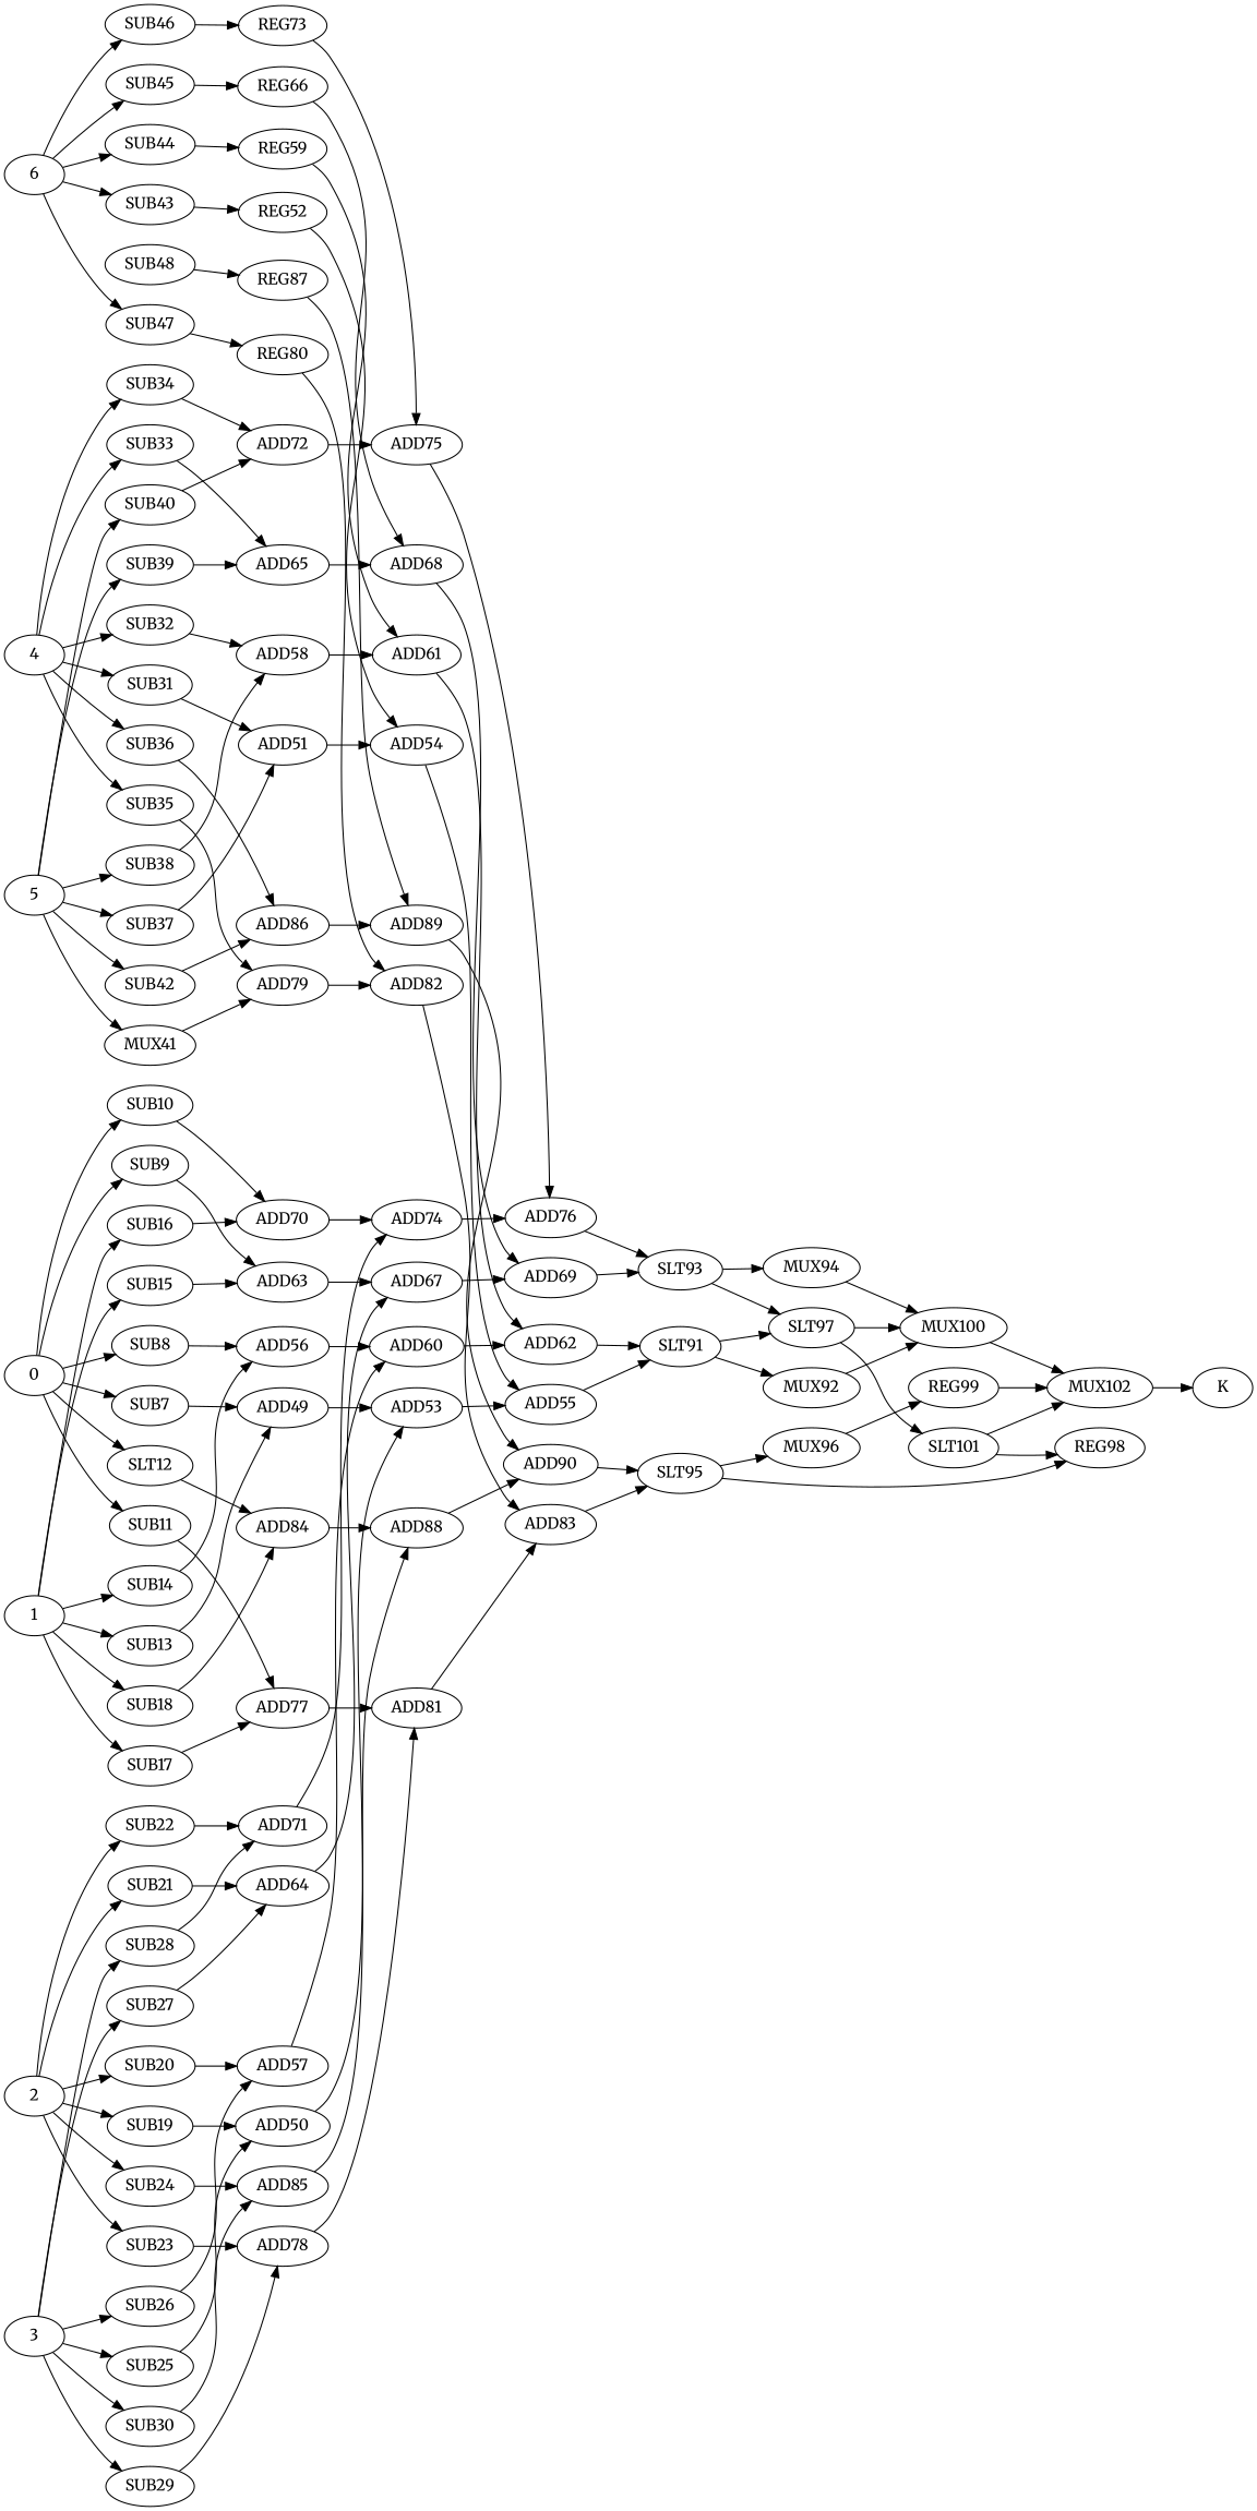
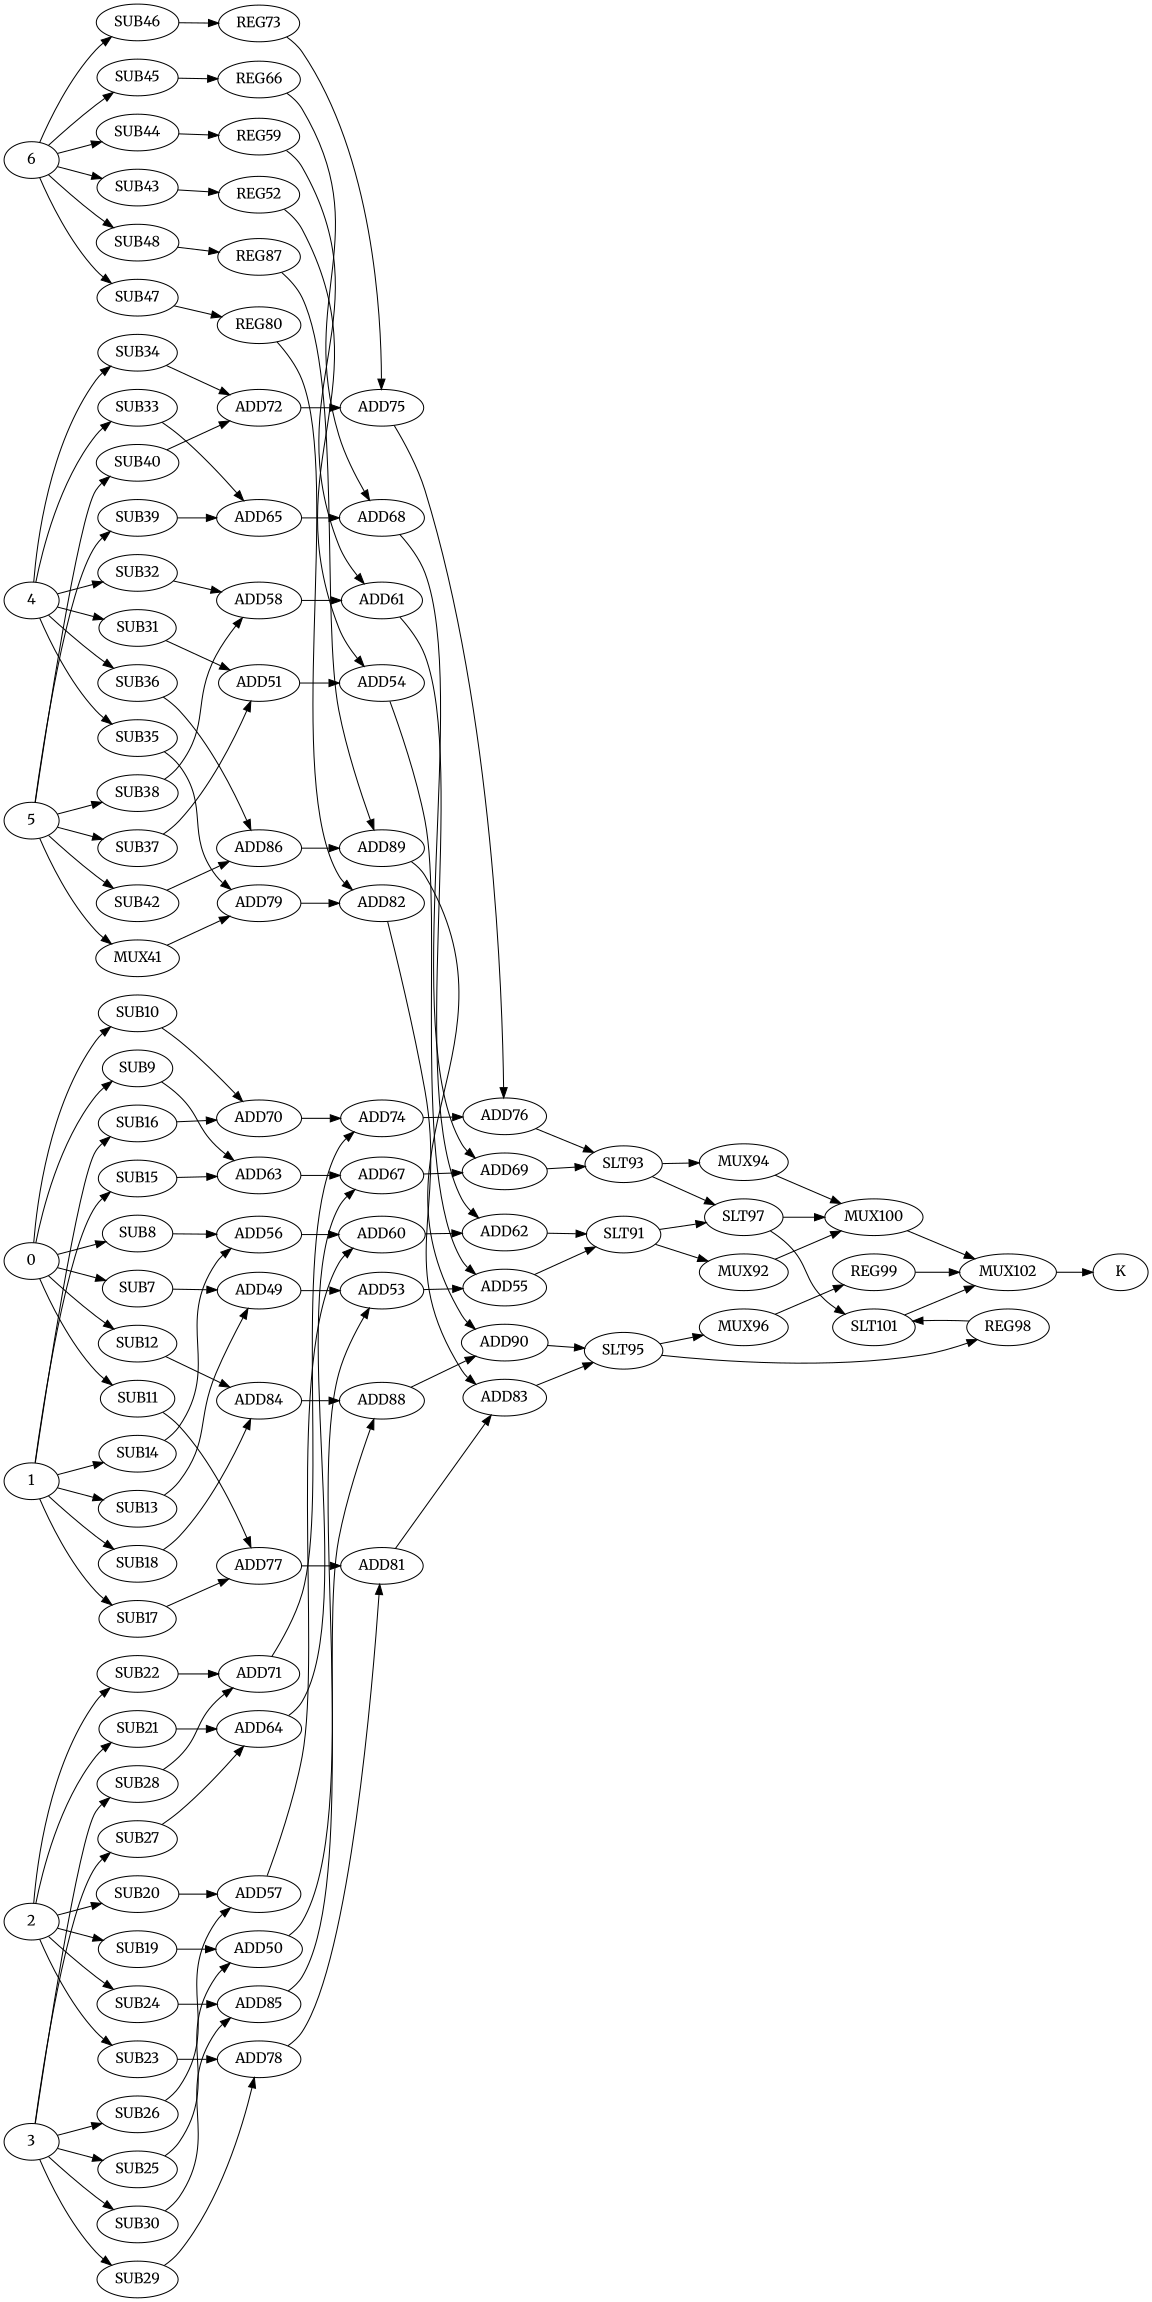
  strict digraph {
    fontname=Merriweather
    rankdir=LR
    node [fontname=Merriweather]
    edge [fontname=Merriweather]
    n1 [label=SUB7]
    n2 [label=ADD49]
    0
    n4 [label=SUB8]
    n5 [label=SUB9]
    n6 [label=SUB10]
    n7 [label=SUB11]
-   n8 [label=SLT12]
+   n8 [label=SUB12]
    n9 [label=ADD56]
    n10 [label=ADD63]
    n11 [label=ADD70]
    n12 [label=ADD77]
    n13 [label=ADD84]
    n14 [label=ADD53]
    n15 [label=ADD60]
    n16 [label=ADD67]
    n17 [label=ADD74]
    n18 [label=ADD81]
    n19 [label=ADD88]
    n20 [label=SUB13]
    1
    n22 [label=SUB14]
    n23 [label=SUB15]
    n24 [label=SUB16]
    n25 [label=SUB17]
    n26 [label=SUB18]
    n27 [label=SUB19]
    n28 [label=ADD50]
    2
    n30 [label=SUB20]
    n31 [label=SUB21]
    n32 [label=SUB22]
    n33 [label=SUB23]
    n34 [label=SUB24]
    n35 [label=ADD57]
    n36 [label=ADD64]
    n37 [label=ADD71]
    n38 [label=ADD78]
    n39 [label=ADD85]
    n40 [label=SUB25]
    3
    n42 [label=SUB26]
    n43 [label=SUB27]
    n44 [label=SUB28]
    n45 [label=SUB29]
    n46 [label=SUB30]
    n47 [label=SUB31]
    n48 [label=ADD51]
    4
    n50 [label=SUB32]
    n51 [label=SUB33]
    n52 [label=SUB34]
    n53 [label=SUB35]
    n54 [label=SUB36]
    n55 [label=ADD58]
    n56 [label=ADD65]
    n57 [label=ADD72]
    n58 [label=ADD79]
    n59 [label=ADD86]
    n60 [label=ADD54]
    n61 [label=ADD61]
    n62 [label=ADD68]
    n63 [label=ADD75]
    n64 [label=ADD82]
    n65 [label=ADD89]
    n66 [label=SUB37]
    5
    n68 [label=SUB38]
    n69 [label=SUB39]
    n70 [label=SUB40]
    n71 [label=MUX41]
    n72 [label=SUB42]
    n73 [label=SUB43]
    n74 [label=REG52]
    6
    n76 [label=SUB44]
    n77 [label=SUB45]
    n78 [label=SUB46]
    n79 [label=SUB47]
    n80 [label=SUB48]
    n81 [label=REG59]
    n82 [label=REG66]
    n83 [label=REG73]
    n84 [label=REG80]
    n85 [label=REG87]
    n86 [label=ADD55]
    n87 [label=SLT91]
    n88 [label=MUX92]
    n89 [label=SLT97]
    n90 [label=ADD62]
    n91 [label=ADD69]
    n92 [label=SLT93]
    n93 [label=MUX94]
    n94 [label=ADD76]
    n95 [label=ADD83]
    n96 [label=SLT95]
    n97 [label=MUX96]
    n98 [label=REG98]
    n99 [label=ADD90]
    n100 [label=MUX100]
    n101 [label=SLT101]
    n102 [label=MUX102]
    n103 [label=REG99]
    n104 [label=K]
    n1 -> n2
    n2 -> n14
    0 -> n1
    0 -> n4
    0 -> n5
    0 -> n6
    0 -> n7
    0 -> n8
    n4 -> n9
    n5 -> n10
    n6 -> n11
    n7 -> n12
    n8 -> n13
    n9 -> n15
    n10 -> n16
    n11 -> n17
    n12 -> n18
    n13 -> n19
    n14 -> n86
    n15 -> n90
    n16 -> n91
    n17 -> n94
    n18 -> n95
    n19 -> n99
    n20 -> n2
    1 -> n20
    1 -> n22
    1 -> n23
    1 -> n24
    1 -> n25
    1 -> n26
    n22 -> n9
    n23 -> n10
    n24 -> n11
    n25 -> n12
    n26 -> n13
    n27 -> n28
    n28 -> n14
    2 -> n27
    2 -> n30
    2 -> n31
    2 -> n32
    2 -> n33
    2 -> n34
    n30 -> n35
    n31 -> n36
    n32 -> n37
    n33 -> n38
    n34 -> n39
    n35 -> n15
    n36 -> n16
    n37 -> n17
    n38 -> n18
    n39 -> n19
    n40 -> n28
    3 -> n40
    3 -> n42
    3 -> n43
    3 -> n44
    3 -> n45
    3 -> n46
    n42 -> n35
    n43 -> n36
    n44 -> n37
    n45 -> n38
    n46 -> n39
    n47 -> n48
    n48 -> n60
    4 -> n47
    4 -> n50
    4 -> n51
    4 -> n52
    4 -> n53
    4 -> n54
    n50 -> n55
    n51 -> n56
    n52 -> n57
    n53 -> n58
    n54 -> n59
    n55 -> n61
    n56 -> n62
    n57 -> n63
    n58 -> n64
    n59 -> n65
    n60 -> n86
    n61 -> n90
    n62 -> n91
    n63 -> n94
    n64 -> n95
    n65 -> n99
    n66 -> n48
    5 -> n66
    5 -> n68
    5 -> n69
    5 -> n70
    5 -> n71
    5 -> n72
    n68 -> n55
    n69 -> n56
    n70 -> n57
    n71 -> n58
    n72 -> n59
    n73 -> n74
    n74 -> n60
    6 -> n73
    6 -> n76
    6 -> n77
    6 -> n78
    6 -> n79
+   6 -> n80
    n76 -> n81
    n77 -> n82
    n78 -> n83
    n79 -> n84
    n80 -> n85
    n81 -> n61
    n82 -> n62
    n83 -> n63
    n84 -> n64
    n85 -> n65
    n86 -> n87
    n87 -> n88
    n87 -> n89
    n88 -> n100
    n89 -> n100
    n89 -> n101
    n90 -> n87
    n91 -> n92
    n92 -> n89
    n92 -> n93
    n93 -> n100
    n94 -> n92
    n95 -> n96
    n96 -> n97
    n96 -> n98
    n97 -> n103
-   n101 -> n98
+   n98 -> n101
    n99 -> n96
    n100 -> n102
    n101 -> n102
    n102 -> n104
    n103 -> n102
  }
